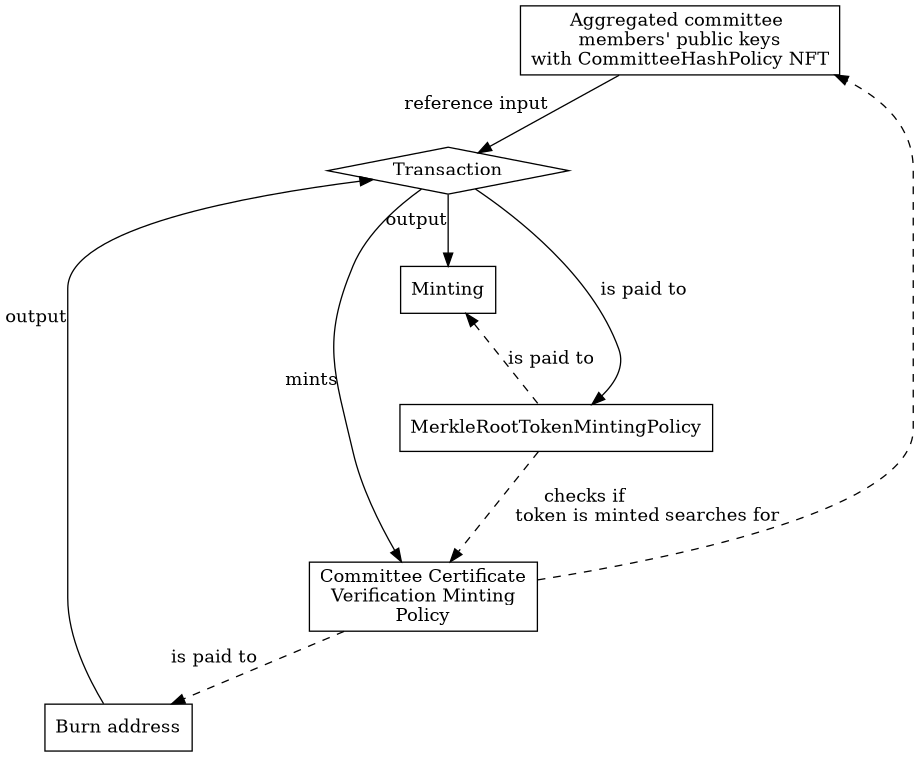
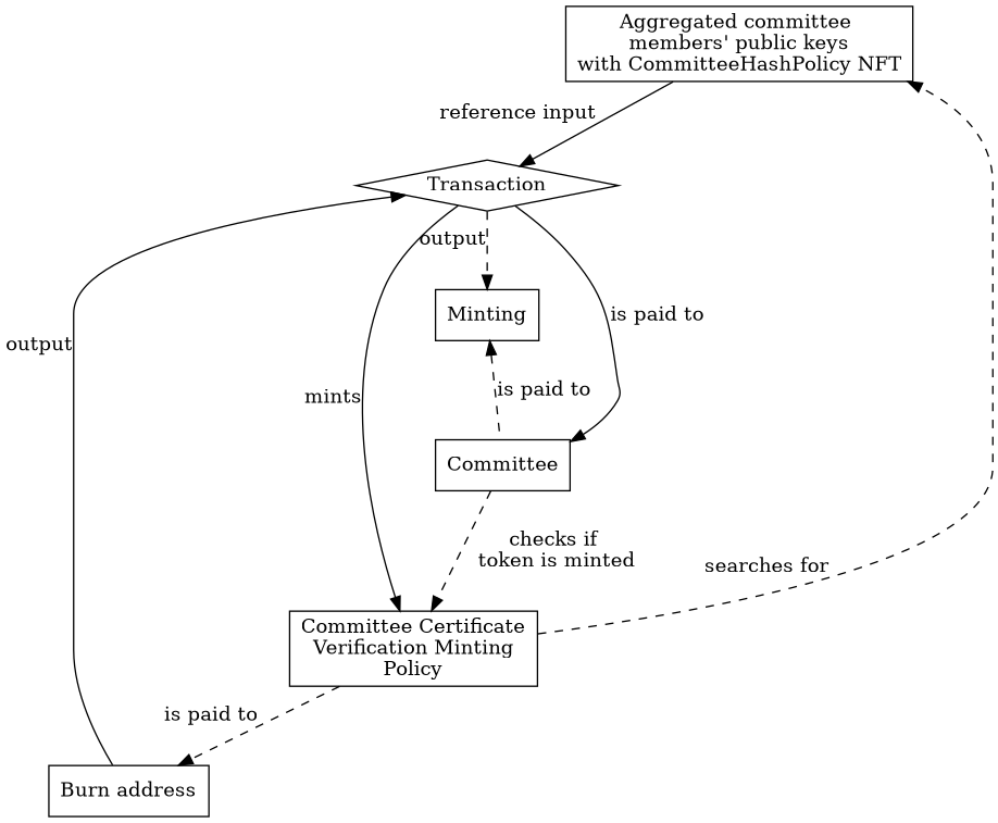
  strict digraph {
    nodesep=1
    ranksep=0.75
    node [shape=record]
    n1 [label="Aggregated committee \nmembers' public keys\nwith CommitteeHashPolicy NFT"]
    n2 [label=Transaction shape=diamond]
    n3 [label="Committee Certificate\nVerification Minting\nPolicy"]
-   n4 [label=MerkleRootTokenMintingPolicy]
+   n4 [label=Committee]
    n5 [label=Minting]
    n6 [label="Burn address"]
    n1 -> n2 [xlabel="reference input"]
    n2 -> n3 [xlabel=mints]
    n2 -> n4 [label="is paid to"]
-   n2 -> n5 [xlabel=output]
+   n2 -> n5 [xlabel=output style=dashed]
    n3 -> n1 [style=dashed xlabel="searches for"]
    n3 -> n6 [style=dashed xlabel="is paid to"]
    n4 -> n3 [label="checks if\n token is minted" style=dashed]
    n5 -> n4 [dir=back label="is paid to" style=dashed]
    n6 -> n2 [xlabel=output]
  }
